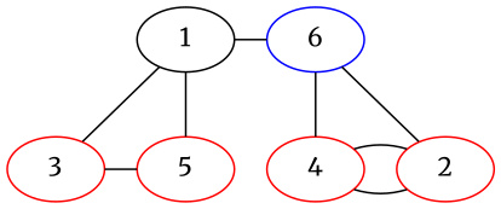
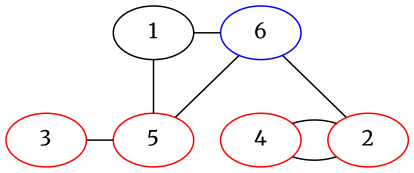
  graph {
    fontname=Merriweather
    node [fontname=Merriweather color=red]
    edge [fontname=Merriweather]
    1 [color=""]
    6 [color=blue]
    3
    5
    2
    4
    subgraph sub_1 {
      rank=same
      1
      6
    }
    subgraph sub_2 {
      rank=same
      3
      5
    }
    subgraph sub_3 {
      rank=max
      2
      4
    }
    1 -- 6
-   1 -- 3
    1 -- 5
-   6 -- 4
+   6 -- 5
    3 -- 5
    2 -- 6
    2 -- 4
    4 -- 2
  }
